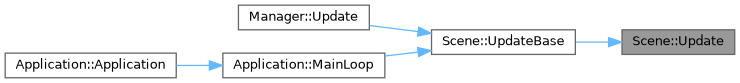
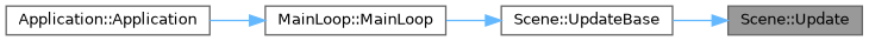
  digraph {
    rankdir=RL
    node [color=grey40 fillcolor=white fontname=Helvetica fontsize=10 shape=box style=filled]
    edge [color=steelblue1 dir=back fontname=Helvetica fontsize=10 labelfontname=Helvetica labelfontsize=10 style=solid]
    n1 [color=gray40 fillcolor=grey60 fontcolor=black height=0.2 label="Scene::Update" width=0.4]
    n2 [height=0.2 label="Scene::UpdateBase" width=0.4]
-   n3 [height=0.2 label="Manager::Update" width=0.4]
-   n4 [height=0.2 label="Application::MainLoop" width=0.4]
+   n4 [height=0.2 label="MainLoop::MainLoop" width=0.4]
    n5 [height=0.2 label="Application::Application" width=0.4]
    n1 -> n2
-   n2 -> n3
    n2 -> n4
    n4 -> n5
  }
